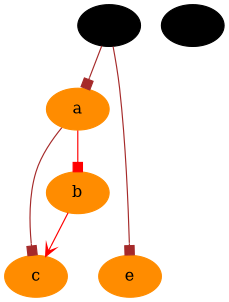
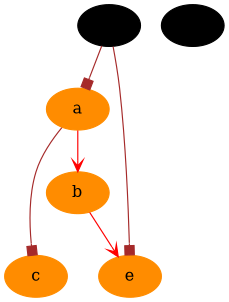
  digraph {
    node [color=darkorange style=filled]
    edge [arrowhead=box color=brown]
    a
    b
    c
    d [color=black]
    e
    f [color=black]
-   a -> b [color=red]
+   a -> b [arrowhead=vee color=red]
    a -> c
-   b -> c [arrowhead=vee color=red]
+   b -> e [arrowhead=vee color=red]
    d -> a
    d -> e
  }
